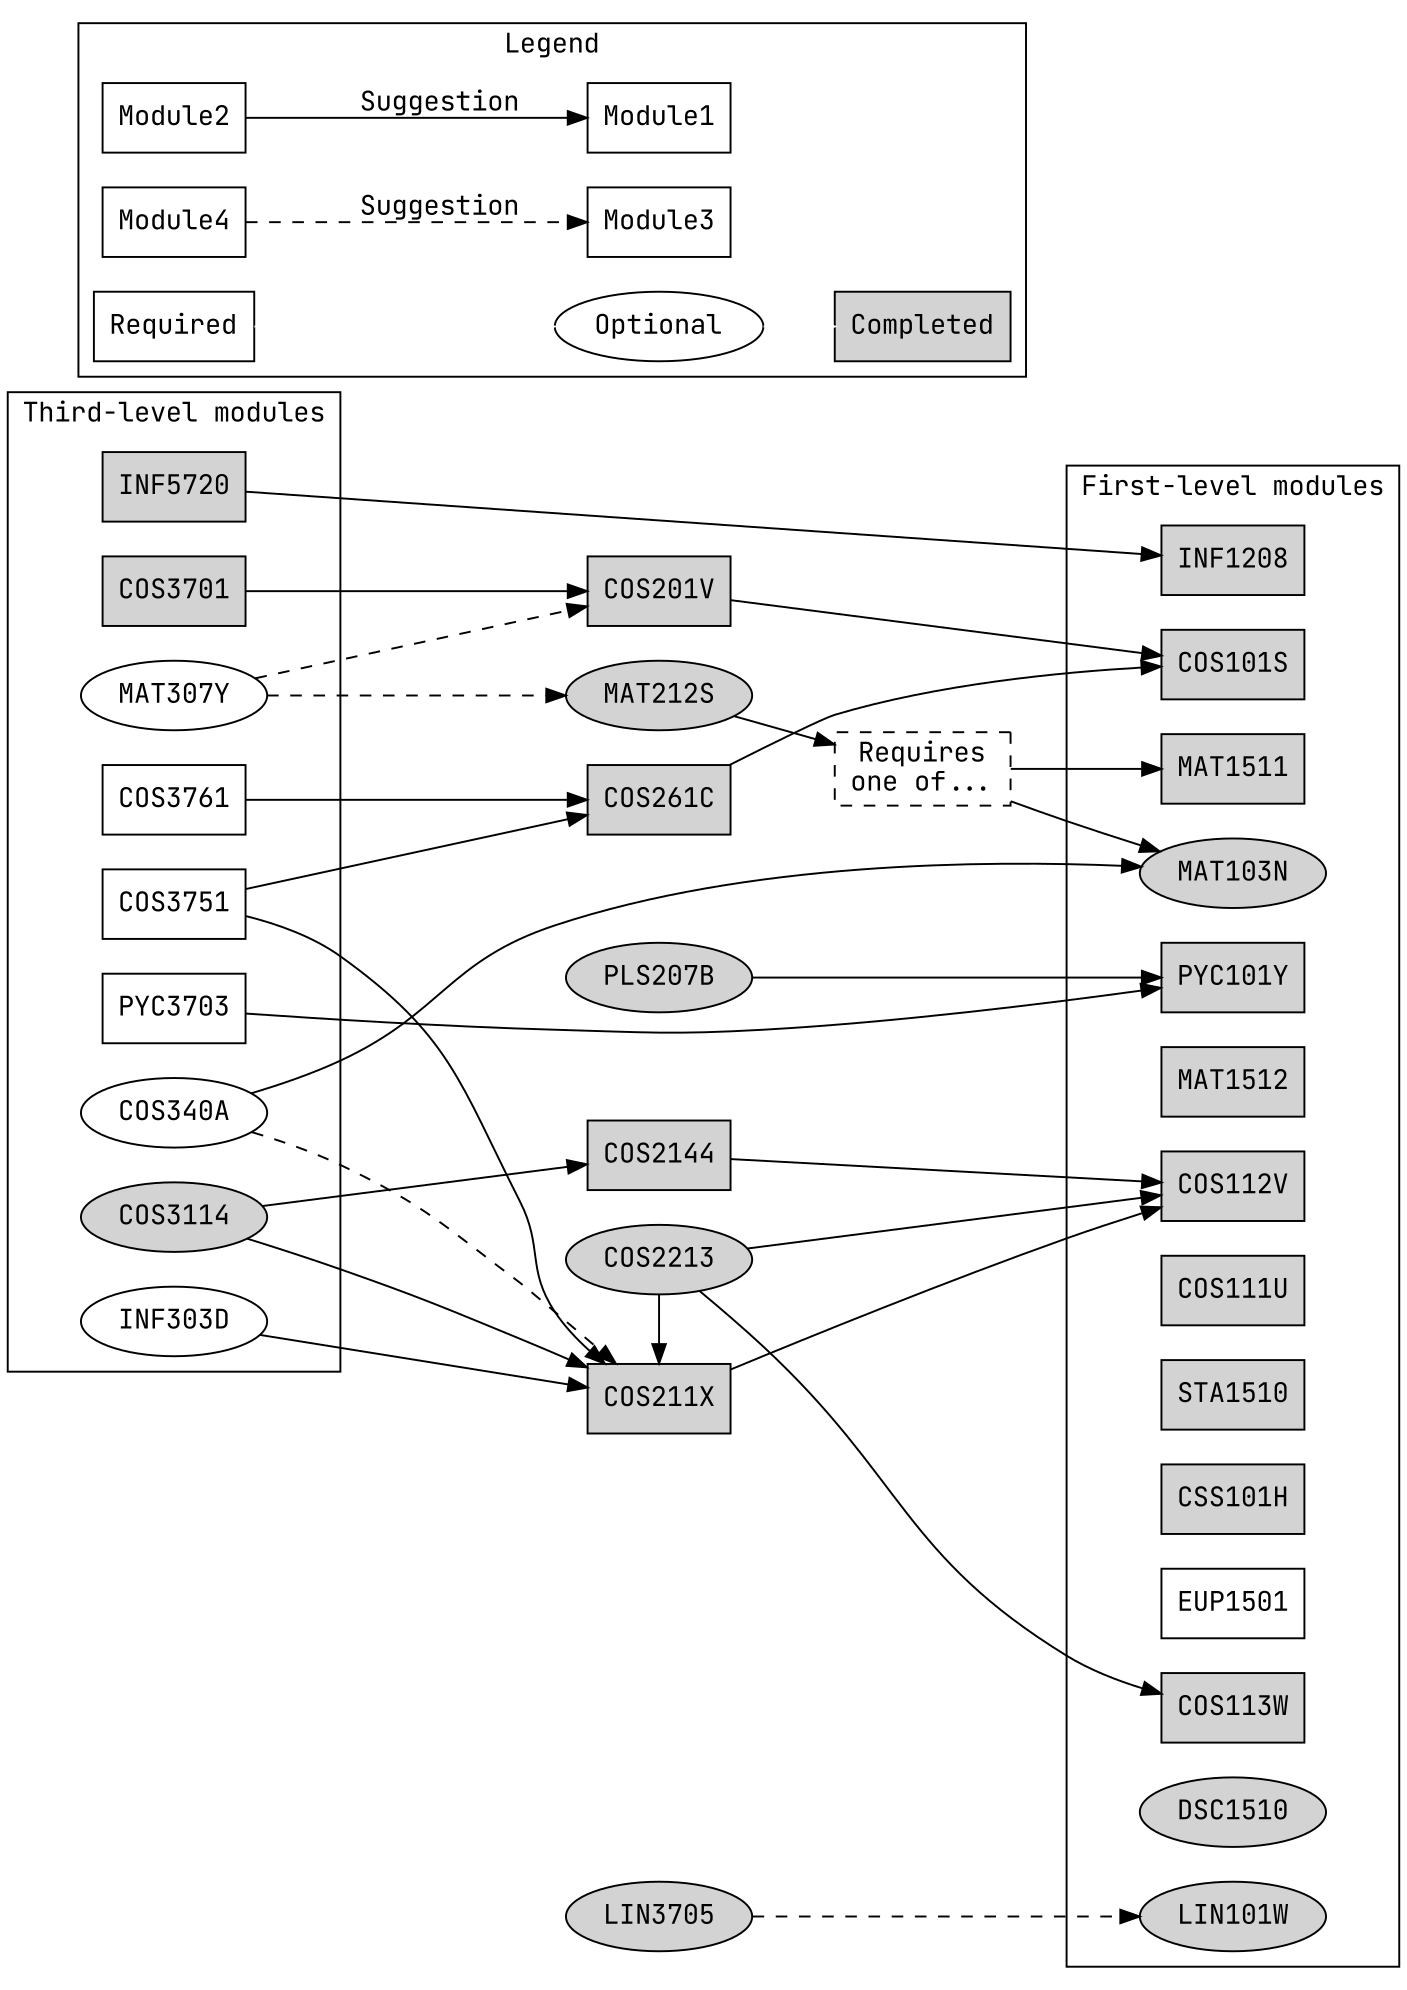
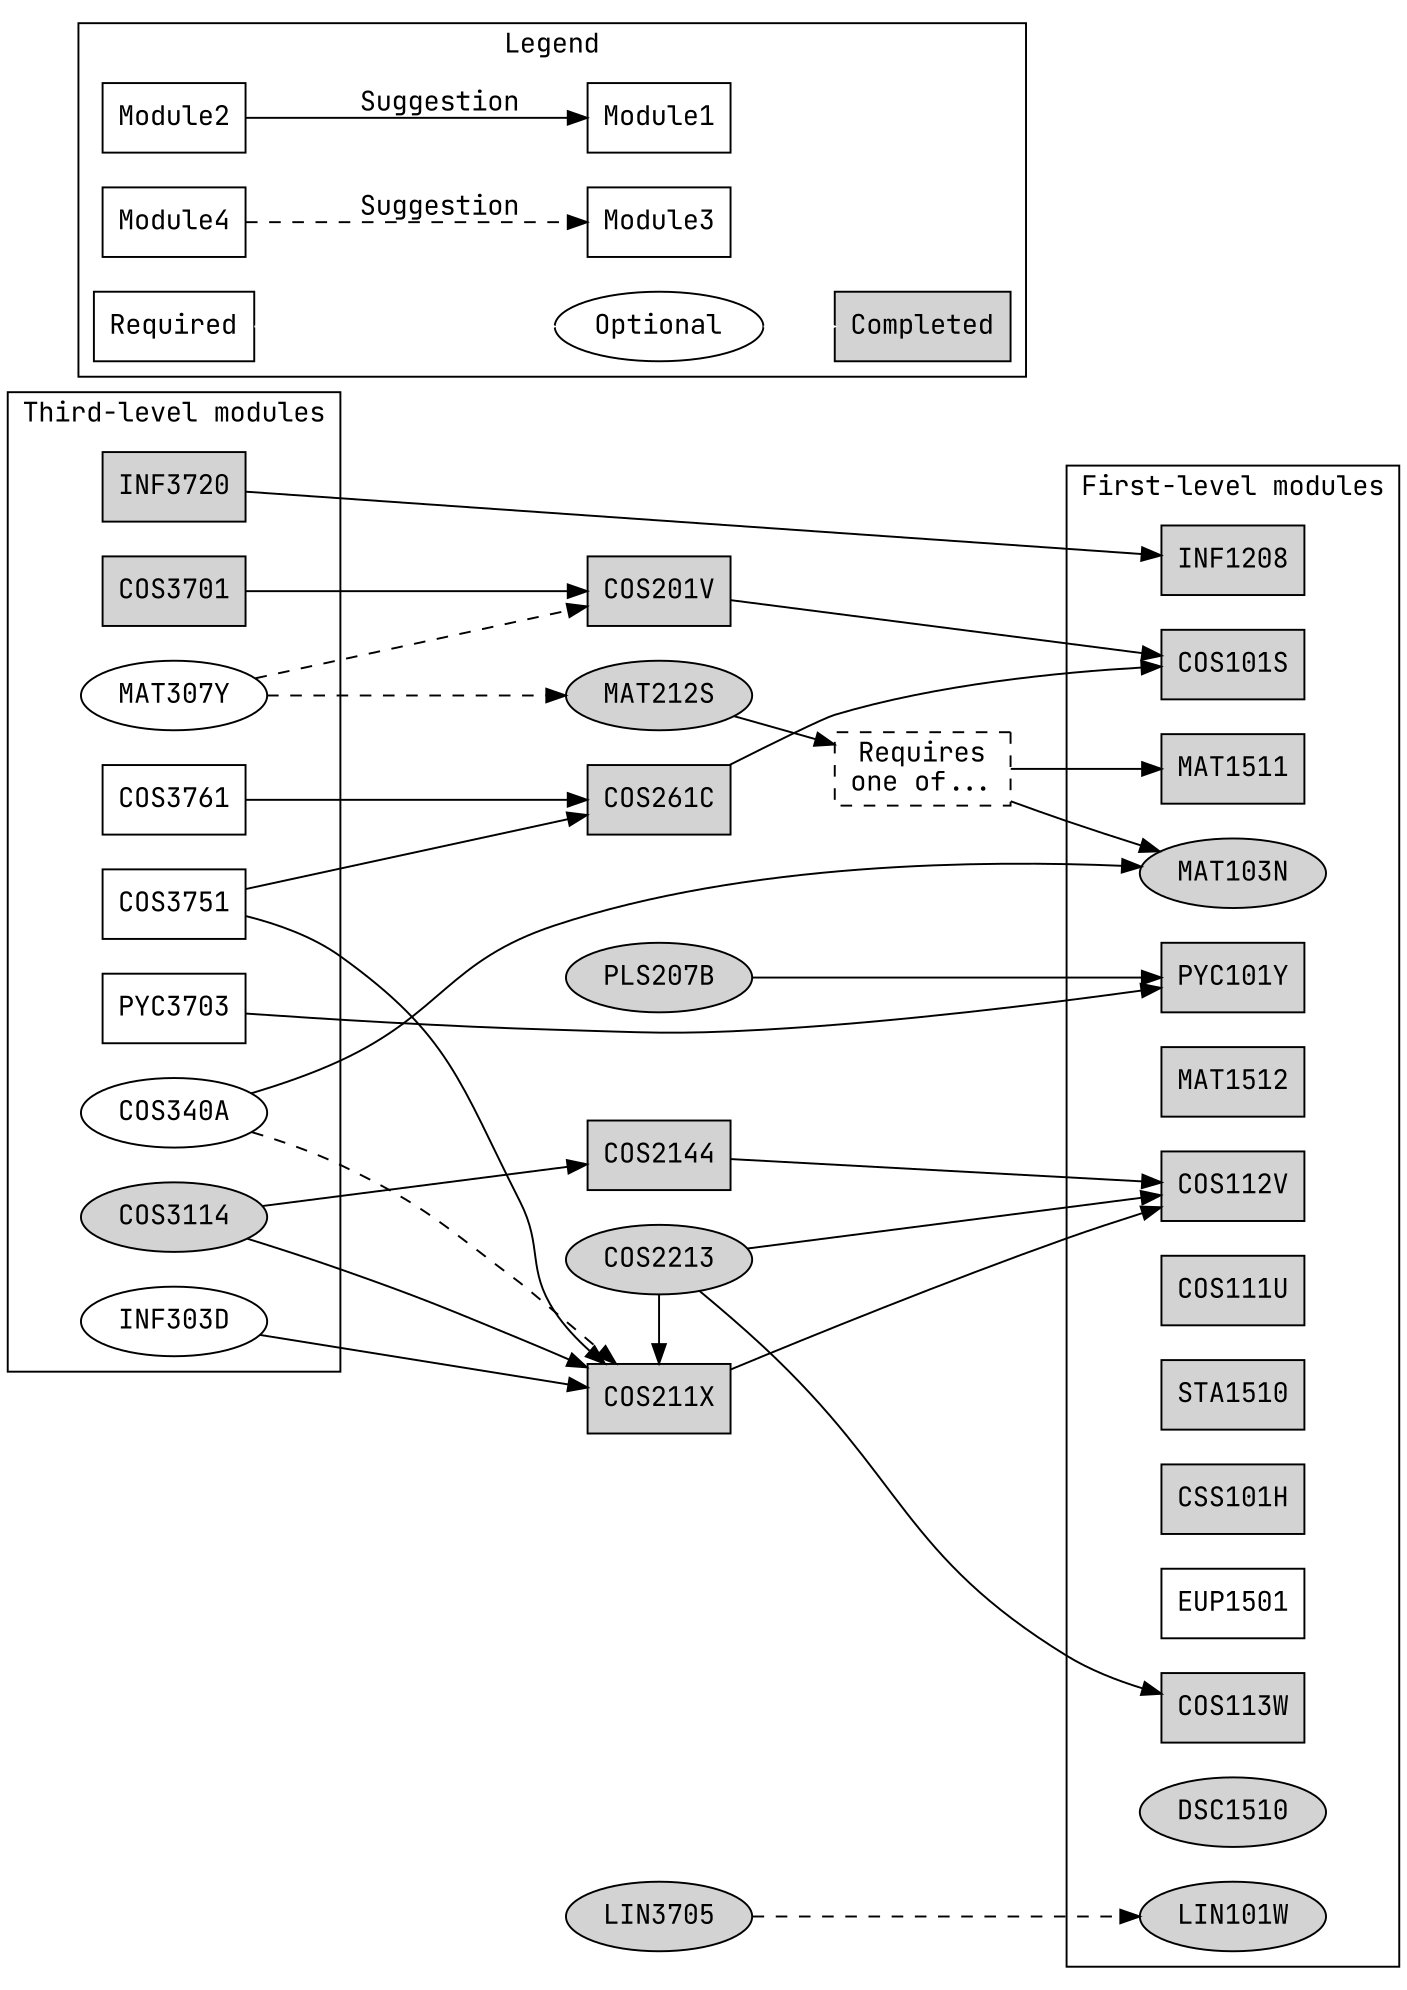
  digraph {
    fontname="JetBrains Mono"
    rankdir=LR
    node [fontname="JetBrains Mono" shape=box style=filled]
    edge [fontname="JetBrains Mono"]
    COS201V
    COS211X
    COS261C
    COS2144
    PLS207B [shape=ellipse]
    MAT212S [shape=ellipse]
    COS2213 [shape=ellipse]
    LIN3705 [shape=ellipse]
    COS3701
-   INF3720 [label=INF5720]
+   INF3720
    COS3751 [style=""]
    COS3761 [style=""]
    PYC3703 [style=""]
    COS3114 [shape=ellipse]
    MAT307Y [shape=ellipse style=""]
    COS340A [shape=ellipse style=""]
    INF303D [shape=ellipse style=""]
    COS101S
    COS112V
    COS113W
    INF1208
    MAT1511
    MAT1512
    PYC101Y
    COS111U
    STA1510
    CSS101H
    EUP1501 [style=""]
    MAT103N [shape=ellipse]
    DSC1510 [shape=ellipse]
    LIN101W [shape=ellipse]
    Module2 [style=""]
    Module1 [style=""]
    Module4 [style=""]
    Module3 [style=""]
    Optional [shape=ellipse style=""]
    Required [style=""]
    Completed
    n39 [label="Requires\none of..." style=dashed]
    subgraph sub_1 {
      rank=same
      COS201V
      COS211X
      COS261C
      COS2144
    }
    subgraph sub_2 {
      rank=same
      PLS207B
      MAT212S
      COS2213
      LIN3705
    }
    subgraph sub_3 {
      rank=same
      COS211X
      COS2213
    }
    subgraph cluster_4 {
      label="Third-level modules"
      subgraph sub_5 {
        label="Third-level modules"
        rank=same
        COS3701
        INF3720
        COS3751
        COS3761
        PYC3703
      }
      subgraph sub_6 {
        label="Third-level modules"
        rank=same
        COS3114
        MAT307Y
        COS340A
        INF303D
      }
    }
    subgraph cluster_7 {
      label="First-level modules"
      subgraph sub_8 {
        label="First-level modules"
        rank=same
        EUP1501
        subgraph sub_9 {
          label="First-level modules"
          rank=same
          COS101S
          COS112V
          COS113W
          INF1208
          MAT1511
          MAT1512
          PYC101Y
          COS111U
          STA1510
          CSS101H
        }
      }
      subgraph sub_10 {
        label="First-level modules"
        rank=same
        subgraph sub_11 {
          label="First-level modules"
          rank=same
          MAT103N
          DSC1510
          LIN101W
        }
      }
    }
    subgraph cluster_12 {
      label=Legend
      Module2
      Module1
      Module4
      Module3
      Optional
      Required
      Completed
    }
    COS201V -> COS101S
    COS211X -> COS112V
    COS261C -> COS101S
    COS2144 -> COS112V
    PLS207B -> PYC101Y
    MAT212S -> n39
    COS2213 -> COS211X
    COS2213 -> COS112V
    COS2213 -> COS113W
    LIN3705 -> LIN101W [style=dashed]
    COS3701 -> COS201V
    INF3720 -> INF1208
    COS3751 -> COS211X
    COS3751 -> COS261C
    COS3761 -> COS261C
    PYC3703 -> PYC101Y
    COS3114 -> COS211X
    COS3114 -> COS2144
    MAT307Y -> COS201V [style=dashed]
    MAT307Y -> MAT212S [style=dashed]
    COS340A -> COS211X [style=dashed]
    COS340A -> MAT103N
    INF303D -> COS211X
    Module2 -> Module1 [label=Suggestion]
    Module4 -> Module3 [label=Suggestion style=dashed]
    Optional -> Completed [color=white]
    Required -> Optional [color=white]
    n39 -> MAT1511
    n39 -> MAT103N
  }
